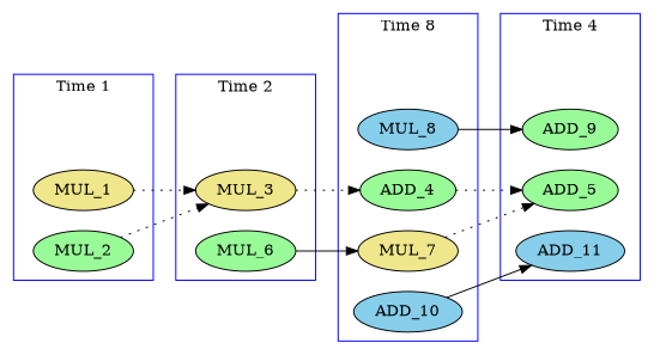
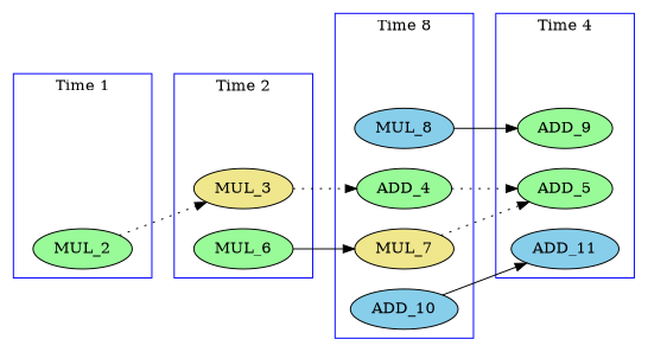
  digraph {
    newrank=true
    rankdir=LR
    node [style=filled fillcolor=palegreen]
    edge [style=dotted]
    pseudo_1 [style=invis fillcolor=""]
-   MUL_1 [fillcolor=khaki]
    MUL_2
    pseudo_2 [style=invis fillcolor=""]
    MUL_3 [fillcolor=khaki]
    MUL_6
    pseudo_3 [style=invis fillcolor=""]
    MUL_7 [fillcolor=khaki]
    MUL_8 [fillcolor=skyblue]
    ADD_10 [fillcolor=skyblue]
    ADD_4
    pseudo_4 [style=invis fillcolor=""]
    ADD_9
    ADD_11 [fillcolor=skyblue]
    ADD_5
    subgraph cluster_1 {
      color=blue
      label="Time 1"
      rank=same
      pseudo_1
-     MUL_1
      MUL_2
    }
    subgraph cluster_2 {
      color=blue
      label="Time 2"
      rank=same
      pseudo_2
      MUL_3
      MUL_6
    }
    subgraph cluster_3 {
      color=blue
      label="Time 8"
      rank=same
      pseudo_3
      MUL_7
      MUL_8
      ADD_10
      ADD_4
    }
    subgraph cluster_4 {
      color=blue
      label="Time 4"
      rank=same
      pseudo_4
      ADD_9
      ADD_11
      ADD_5
    }
    pseudo_1 -> pseudo_2 [style=invis]
-   MUL_1 -> MUL_3
    MUL_2 -> MUL_3
    pseudo_2 -> pseudo_3 [style=invis]
    MUL_3 -> ADD_4
    MUL_6 -> MUL_7 [style=solid]
    pseudo_3 -> pseudo_4 [style=invis]
    MUL_7 -> ADD_5
    MUL_8 -> ADD_9 [style=solid]
    ADD_10 -> ADD_11 [style=solid]
    ADD_4 -> ADD_5
  }
